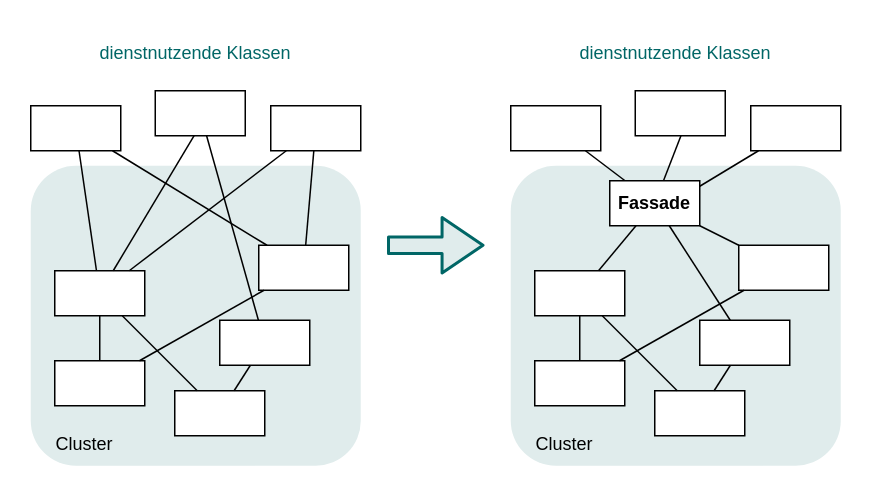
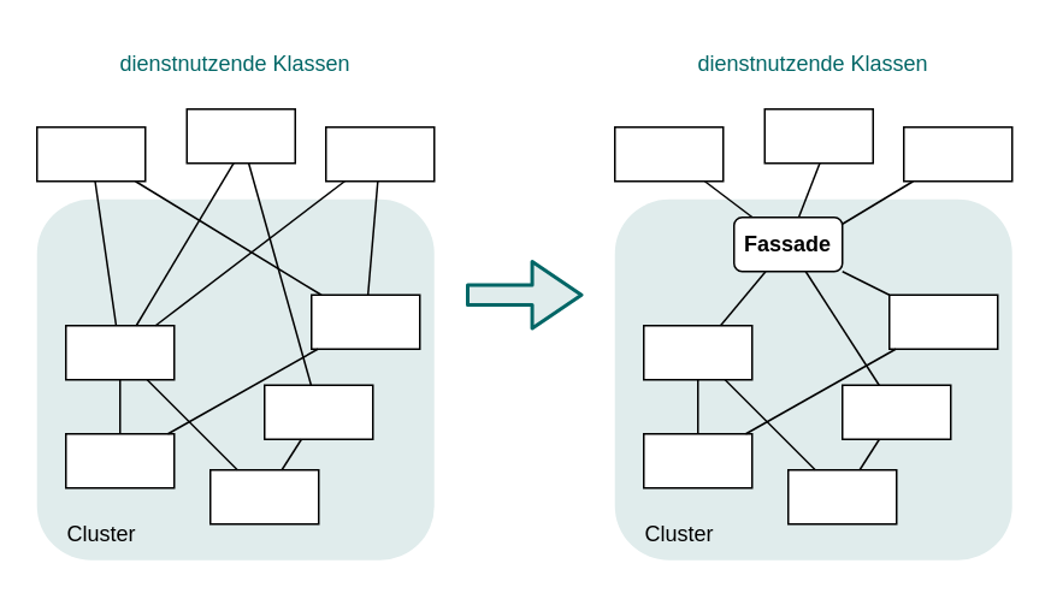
  <mxCell id="0" />
  <mxCell id="1" parent="0" />
  <mxCell id="2" value="Cluster" style="rounded=1;whiteSpace=wrap;html=1;fillColor=#E0ECEC;labelPosition=center;verticalLabelPosition=middle;align=left;verticalAlign=bottom;spacingLeft=15;spacingBottom=5;strokeColor=none;" parent="1" vertex="1"><mxGeometry x="340" y="110" width="220" height="200" as="geometry" /></mxCell>
  <mxCell id="3" value="" style="rounded=0;whiteSpace=wrap;html=1;" parent="1" vertex="1"><mxGeometry x="436" y="260" width="60" height="30" as="geometry" /></mxCell>
  <mxCell id="4" value="" style="rounded=0;whiteSpace=wrap;html=1;" parent="1" vertex="1"><mxGeometry x="466" y="213" width="60" height="30" as="geometry" /></mxCell>
  <mxCell id="5" value="" style="rounded=0;whiteSpace=wrap;html=1;" parent="1" vertex="1"><mxGeometry x="356" y="180" width="60" height="30" as="geometry" /></mxCell>
  <mxCell id="6" value="" style="rounded=0;whiteSpace=wrap;html=1;" parent="1" vertex="1"><mxGeometry x="356" y="240" width="60" height="30" as="geometry" /></mxCell>
  <mxCell id="7" value="" style="rounded=0;whiteSpace=wrap;html=1;" parent="1" vertex="1"><mxGeometry x="492" y="163" width="60" height="30" as="geometry" /></mxCell>
  <mxCell id="8" value="" style="endArrow=none;html=1;rounded=0;" parent="1" source="21" target="5" edge="1"><mxGeometry width="50" height="50" relative="1" as="geometry"><mxPoint x="346" y="460" as="sourcePoint" /><mxPoint x="396" y="410" as="targetPoint" /></mxGeometry></mxCell>
  <mxCell id="9" value="" style="endArrow=none;html=1;rounded=0;" parent="1" source="21" target="4" edge="1"><mxGeometry width="50" height="50" relative="1" as="geometry"><mxPoint x="356" y="470" as="sourcePoint" /><mxPoint x="406" y="420" as="targetPoint" /></mxGeometry></mxCell>
  <mxCell id="10" value="" style="endArrow=none;html=1;rounded=0;" parent="1" source="21" target="7" edge="1"><mxGeometry width="50" height="50" relative="1" as="geometry"><mxPoint x="366" y="480" as="sourcePoint" /><mxPoint x="416" y="430" as="targetPoint" /></mxGeometry></mxCell>
  <mxCell id="11" value="" style="endArrow=none;html=1;rounded=0;" parent="1" source="20" target="21" edge="1"><mxGeometry width="50" height="50" relative="1" as="geometry"><mxPoint x="376" y="490" as="sourcePoint" /><mxPoint x="426" y="440" as="targetPoint" /></mxGeometry></mxCell>
  <mxCell id="12" value="" style="endArrow=none;html=1;rounded=0;exitX=0.65;exitY=0.267;exitDx=0;exitDy=0;exitPerimeter=0;" parent="1" source="19" target="21" edge="1"><mxGeometry width="50" height="50" relative="1" as="geometry"><mxPoint x="386" y="500" as="sourcePoint" /><mxPoint x="436" y="450" as="targetPoint" /></mxGeometry></mxCell>
  <mxCell id="13" value="" style="endArrow=none;html=1;rounded=0;entryX=0.467;entryY=0.767;entryDx=0;entryDy=0;entryPerimeter=0;" parent="1" source="18" target="21" edge="1"><mxGeometry width="50" height="50" relative="1" as="geometry"><mxPoint x="396" y="510" as="sourcePoint" /><mxPoint x="446" y="460" as="targetPoint" /></mxGeometry></mxCell>
  <mxCell id="14" value="" style="endArrow=none;html=1;rounded=0;" parent="1" source="7" target="6" edge="1"><mxGeometry width="50" height="50" relative="1" as="geometry"><mxPoint x="406" y="520" as="sourcePoint" /><mxPoint x="456" y="470" as="targetPoint" /></mxGeometry></mxCell>
  <mxCell id="15" value="" style="endArrow=none;html=1;rounded=0;" parent="1" source="4" target="3" edge="1"><mxGeometry width="50" height="50" relative="1" as="geometry"><mxPoint x="416" y="530" as="sourcePoint" /><mxPoint x="466" y="480" as="targetPoint" /></mxGeometry></mxCell>
  <mxCell id="16" value="" style="endArrow=none;html=1;rounded=0;" parent="1" source="5" target="3" edge="1"><mxGeometry width="50" height="50" relative="1" as="geometry"><mxPoint x="426" y="540" as="sourcePoint" /><mxPoint x="476" y="490" as="targetPoint" /></mxGeometry></mxCell>
  <mxCell id="17" value="" style="endArrow=none;html=1;rounded=0;" parent="1" source="5" target="6" edge="1"><mxGeometry width="50" height="50" relative="1" as="geometry"><mxPoint x="436" y="550" as="sourcePoint" /><mxPoint x="486" y="500" as="targetPoint" /></mxGeometry></mxCell>
  <mxCell id="18" value="" style="rounded=0;whiteSpace=wrap;html=1;" parent="1" vertex="1"><mxGeometry x="500" y="70" width="60" height="30" as="geometry" /></mxCell>
  <mxCell id="19" value="" style="rounded=0;whiteSpace=wrap;html=1;" parent="1" vertex="1"><mxGeometry x="423" y="60" width="60" height="30" as="geometry" /></mxCell>
  <mxCell id="20" value="" style="rounded=0;whiteSpace=wrap;html=1;" parent="1" vertex="1"><mxGeometry x="340" y="70" width="60" height="30" as="geometry" /></mxCell>
- <mxCell id="21" value="Fassade" style="rounded=0;whiteSpace=wrap;html=1;fontStyle=1" parent="1" vertex="1"><mxGeometry x="406" y="120" width="60" height="30" as="geometry" /></mxCell>
+ <mxCell id="21" value="Fassade" style="whiteSpace=wrap;html=1;fontStyle=1;rounded=1;" parent="1" vertex="1"><mxGeometry x="406" y="120" width="60" height="30" as="geometry" /></mxCell>
  <mxCell id="22" value="dienstnutzende Klassen" style="text;html=1;align=center;verticalAlign=middle;whiteSpace=wrap;rounded=0;fontColor=#006666;" parent="1" vertex="1"><mxGeometry x="340" y="20" width="220" height="30" as="geometry" /></mxCell>
  <mxCell id="23" value="" style="shape=flexArrow;endArrow=classic;html=1;rounded=1;strokeColor=#006666;strokeWidth=2;flowAnimation=0;shadow=0;endSize=8.429;startSize=4;endWidth=24;fillColor=#E0ECEC;" parent="1" edge="1"><mxGeometry width="50" height="50" relative="1" as="geometry"><mxPoint x="257.5" y="163" as="sourcePoint" /><mxPoint x="322.5" y="163" as="targetPoint" /></mxGeometry></mxCell>
  <mxCell id="24" value="Cluster" style="rounded=1;whiteSpace=wrap;html=1;fillColor=#E0ECEC;labelPosition=center;verticalLabelPosition=middle;align=left;verticalAlign=bottom;spacingLeft=15;spacingBottom=5;strokeColor=none;" parent="1" vertex="1"><mxGeometry x="20" y="110" width="220" height="200" as="geometry" /></mxCell>
  <mxCell id="25" value="" style="rounded=0;whiteSpace=wrap;html=1;" parent="1" vertex="1"><mxGeometry x="116" y="260" width="60" height="30" as="geometry" /></mxCell>
  <mxCell id="26" value="" style="rounded=0;whiteSpace=wrap;html=1;" parent="1" vertex="1"><mxGeometry x="146" y="213" width="60" height="30" as="geometry" /></mxCell>
  <mxCell id="27" value="" style="rounded=0;whiteSpace=wrap;html=1;" parent="1" vertex="1"><mxGeometry x="36" y="180" width="60" height="30" as="geometry" /></mxCell>
  <mxCell id="28" value="" style="rounded=0;whiteSpace=wrap;html=1;" parent="1" vertex="1"><mxGeometry x="36" y="240" width="60" height="30" as="geometry" /></mxCell>
  <mxCell id="29" value="" style="rounded=0;whiteSpace=wrap;html=1;" parent="1" vertex="1"><mxGeometry x="172" y="163" width="60" height="30" as="geometry" /></mxCell>
  <mxCell id="30" value="" style="endArrow=none;html=1;rounded=0;" parent="1" source="40" target="29" edge="1"><mxGeometry width="50" height="50" relative="1" as="geometry"><mxPoint x="46" y="480" as="sourcePoint" /><mxPoint x="96" y="430" as="targetPoint" /></mxGeometry></mxCell>
  <mxCell id="31" value="" style="endArrow=none;html=1;rounded=0;" parent="1" source="40" target="27" edge="1"><mxGeometry width="50" height="50" relative="1" as="geometry"><mxPoint x="56" y="490" as="sourcePoint" /><mxPoint x="106" y="440" as="targetPoint" /></mxGeometry></mxCell>
  <mxCell id="32" value="" style="endArrow=none;html=1;rounded=0;exitX=0.65;exitY=0.267;exitDx=0;exitDy=0;exitPerimeter=0;" parent="1" source="39" target="27" edge="1"><mxGeometry width="50" height="50" relative="1" as="geometry"><mxPoint x="66" y="500" as="sourcePoint" /><mxPoint x="116" y="450" as="targetPoint" /></mxGeometry></mxCell>
  <mxCell id="33" value="" style="endArrow=none;html=1;rounded=0;" parent="1" source="38" target="27" edge="1"><mxGeometry width="50" height="50" relative="1" as="geometry"><mxPoint x="76" y="510" as="sourcePoint" /><mxPoint x="126" y="460" as="targetPoint" /></mxGeometry></mxCell>
  <mxCell id="34" value="" style="endArrow=none;html=1;rounded=0;" parent="1" source="29" target="28" edge="1"><mxGeometry width="50" height="50" relative="1" as="geometry"><mxPoint x="86" y="520" as="sourcePoint" /><mxPoint x="136" y="470" as="targetPoint" /></mxGeometry></mxCell>
  <mxCell id="35" value="" style="endArrow=none;html=1;rounded=0;" parent="1" source="26" target="25" edge="1"><mxGeometry width="50" height="50" relative="1" as="geometry"><mxPoint x="96" y="530" as="sourcePoint" /><mxPoint x="146" y="480" as="targetPoint" /></mxGeometry></mxCell>
  <mxCell id="36" value="" style="endArrow=none;html=1;rounded=0;" parent="1" source="27" target="25" edge="1"><mxGeometry width="50" height="50" relative="1" as="geometry"><mxPoint x="106" y="540" as="sourcePoint" /><mxPoint x="156" y="490" as="targetPoint" /></mxGeometry></mxCell>
  <mxCell id="37" value="" style="endArrow=none;html=1;rounded=0;" parent="1" source="27" target="28" edge="1"><mxGeometry width="50" height="50" relative="1" as="geometry"><mxPoint x="116" y="550" as="sourcePoint" /><mxPoint x="166" y="500" as="targetPoint" /></mxGeometry></mxCell>
  <mxCell id="38" value="" style="rounded=0;whiteSpace=wrap;html=1;" parent="1" vertex="1"><mxGeometry x="180" y="70" width="60" height="30" as="geometry" /></mxCell>
  <mxCell id="39" value="" style="rounded=0;whiteSpace=wrap;html=1;" parent="1" vertex="1"><mxGeometry x="103" y="60" width="60" height="30" as="geometry" /></mxCell>
  <mxCell id="40" value="" style="rounded=0;whiteSpace=wrap;html=1;" parent="1" vertex="1"><mxGeometry x="20" y="70" width="60" height="30" as="geometry" /></mxCell>
  <mxCell id="41" value="dienstnutzende Klassen" style="text;html=1;align=center;verticalAlign=middle;whiteSpace=wrap;rounded=0;fontColor=#006666;" parent="1" vertex="1"><mxGeometry x="20" y="20" width="220" height="30" as="geometry" /></mxCell>
  <mxCell id="42" value="" style="endArrow=none;html=1;rounded=0;" parent="1" source="39" target="26" edge="1"><mxGeometry width="50" height="50" relative="1" as="geometry"><mxPoint x="152" y="78" as="sourcePoint" /><mxPoint x="85" y="190" as="targetPoint" /></mxGeometry></mxCell>
  <mxCell id="43" value="" style="endArrow=none;html=1;rounded=0;" parent="1" source="38" target="29" edge="1"><mxGeometry width="50" height="50" relative="1" as="geometry"><mxPoint x="200" y="110" as="sourcePoint" /><mxPoint x="96" y="190" as="targetPoint" /></mxGeometry></mxCell>
